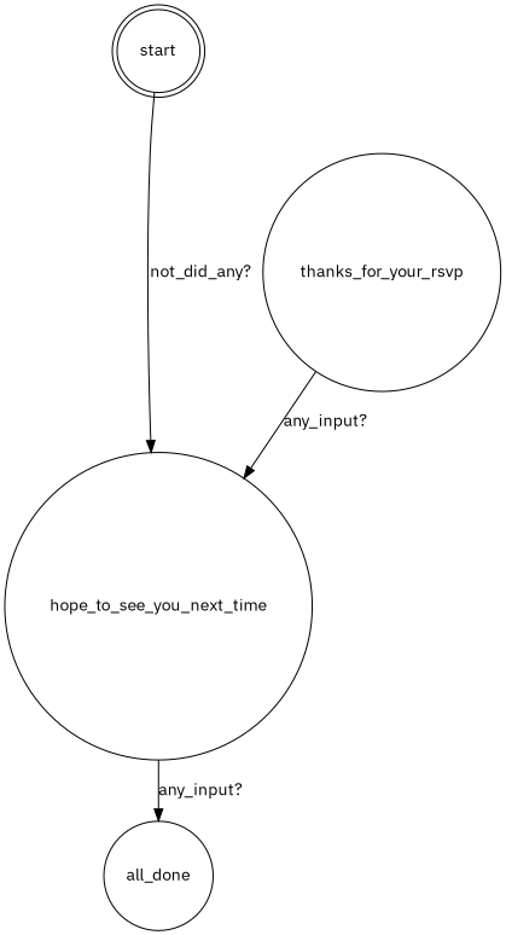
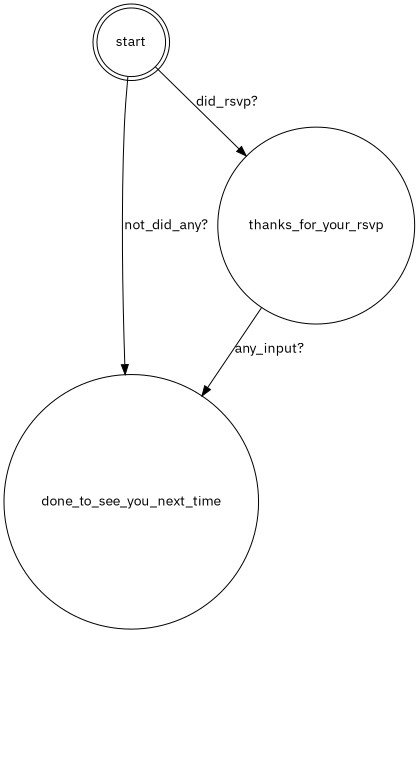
  digraph {
    fontname="IBM Plex Sans"
    node [fontname="IBM Plex Sans" shape=circle]
    edge [fontname="IBM Plex Sans"]
-   hope_to_see_you_next_time
-   all_done
+   hope_to_see_you_next_time [label=done_to_see_you_next_time]
    start [shape=doublecircle]
    thanks_for_your_rsvp
-   hope_to_see_you_next_time -> all_done [label="any_input?"]
    start -> hope_to_see_you_next_time [label="not_did_any?"]
+   start -> thanks_for_your_rsvp [label="did_rsvp?"]
    thanks_for_your_rsvp -> hope_to_see_you_next_time [label="any_input?"]
  }
